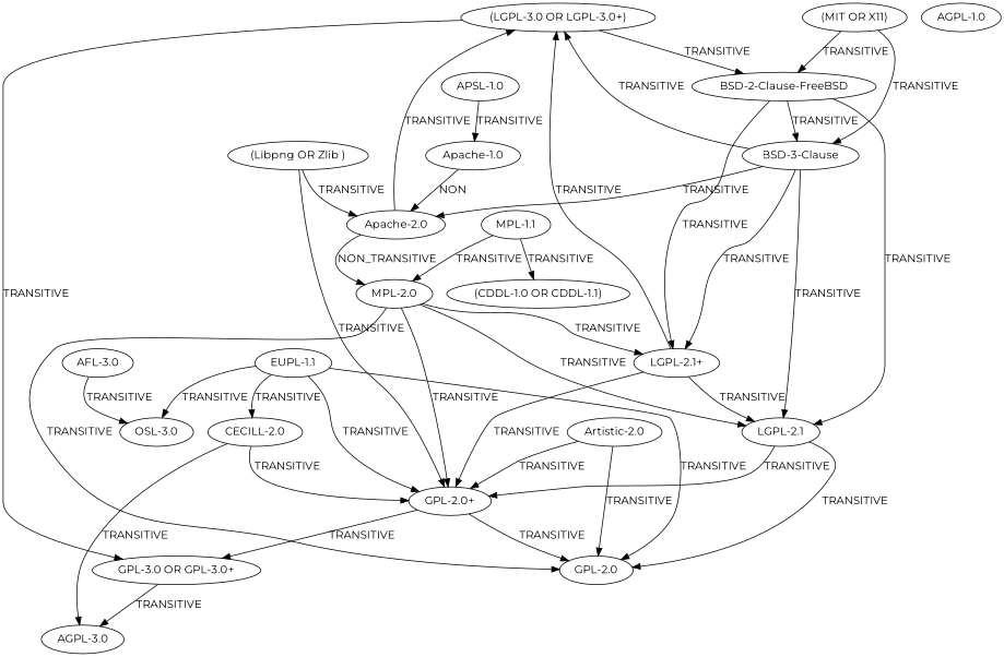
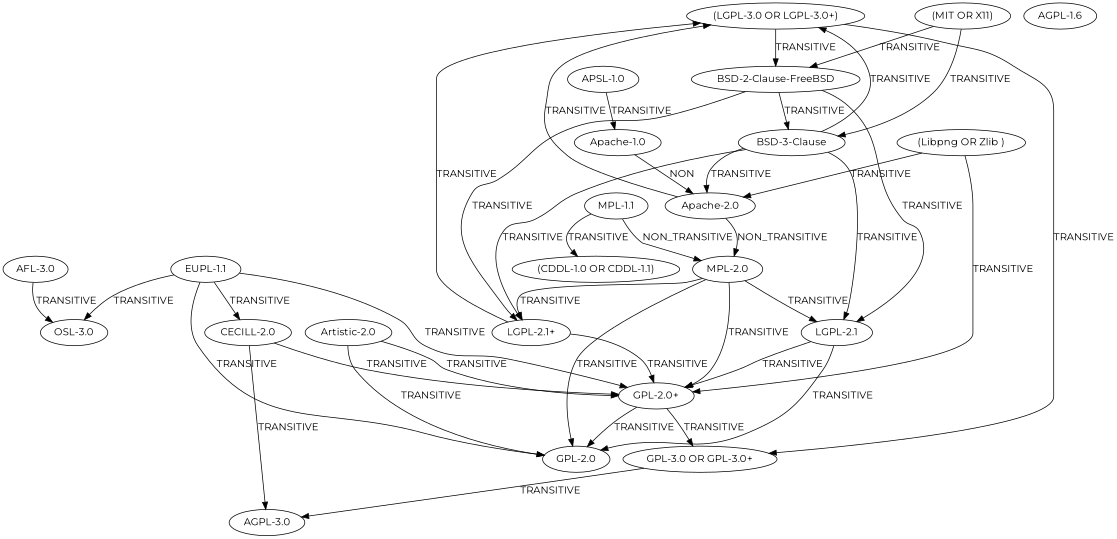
  digraph {
    fontname=Montserrat
    node [fontname=Montserrat]
    edge [fontname=Montserrat]
    n1 [label="AFL-3.0"]
    n2 [label="OSL-3.0"]
    n3 [label="(MIT OR X11)"]
    n4 [label="BSD-2-Clause-FreeBSD"]
    n5 [label="BSD-3-Clause"]
    n6 [label="LGPL-2.1"]
    n7 [label="LGPL-2.1+"]
    n8 [label="(LGPL-3.0 OR LGPL-3.0+)"]
    n9 [label="Apache-2.0"]
    n10 [label="GPL-2.0"]
    n11 [label="GPL-2.0+"]
    n12 [label="GPL-3.0 OR GPL-3.0+"]
    n13 [label="MPL-2.0"]
    n14 [label="(Libpng OR Zlib )"]
    n15 [label="(CDDL-1.0 OR CDDL-1.1)"]
    n16 [label="MPL-1.1"]
    n17 [label="Artistic-2.0"]
    n18 [label="AGPL-3.0"]
    n19 [label="EUPL-1.1"]
    n20 [label="CECILL-2.0"]
-   n21 [label="AGPL-1.0"]
+   n21 [label="AGPL-1.6"]
    n22 [label="Apache-1.0"]
    n23 [label="APSL-1.0"]
    n1 -> n2 [label=TRANSITIVE]
    n3 -> n4 [label=TRANSITIVE]
    n3 -> n5 [label=TRANSITIVE]
    n4 -> n5 [label=TRANSITIVE]
    n4 -> n6 [label=TRANSITIVE]
    n4 -> n7 [label=TRANSITIVE]
    n5 -> n6 [label=TRANSITIVE]
    n5 -> n7 [label=TRANSITIVE]
    n5 -> n8 [label=TRANSITIVE]
    n5 -> n9 [label=TRANSITIVE]
    n6 -> n10 [label=TRANSITIVE]
    n6 -> n11 [label=TRANSITIVE]
-   n7 -> n6 [label=TRANSITIVE]
    n7 -> n8 [label=TRANSITIVE]
    n7 -> n11 [label=TRANSITIVE]
    n8 -> n4 [label=TRANSITIVE]
    n8 -> n12 [label=TRANSITIVE]
    n9 -> n8 [label=TRANSITIVE]
    n9 -> n13 [label=NON_TRANSITIVE]
    n11 -> n10 [label=TRANSITIVE]
    n11 -> n12 [label=TRANSITIVE]
    n12 -> n18 [label=TRANSITIVE]
    n13 -> n6 [label=TRANSITIVE]
    n13 -> n7 [label=TRANSITIVE]
    n13 -> n10 [label=TRANSITIVE]
    n13 -> n11 [label=TRANSITIVE]
    n14 -> n9 [label=TRANSITIVE]
    n14 -> n11 [label=TRANSITIVE]
-   n16 -> n13 [label=TRANSITIVE]
+   n16 -> n13 [label=NON_TRANSITIVE]
    n16 -> n15 [label=TRANSITIVE]
    n17 -> n10 [label=TRANSITIVE]
    n17 -> n11 [label=TRANSITIVE]
    n19 -> n2 [label=TRANSITIVE]
    n19 -> n10 [label=TRANSITIVE]
    n19 -> n11 [label=TRANSITIVE]
    n19 -> n20 [label=TRANSITIVE]
    n20 -> n11 [label=TRANSITIVE]
    n20 -> n18 [label=TRANSITIVE]
    n22 -> n9 [label=NON]
    n23 -> n22 [label=TRANSITIVE]
  }
